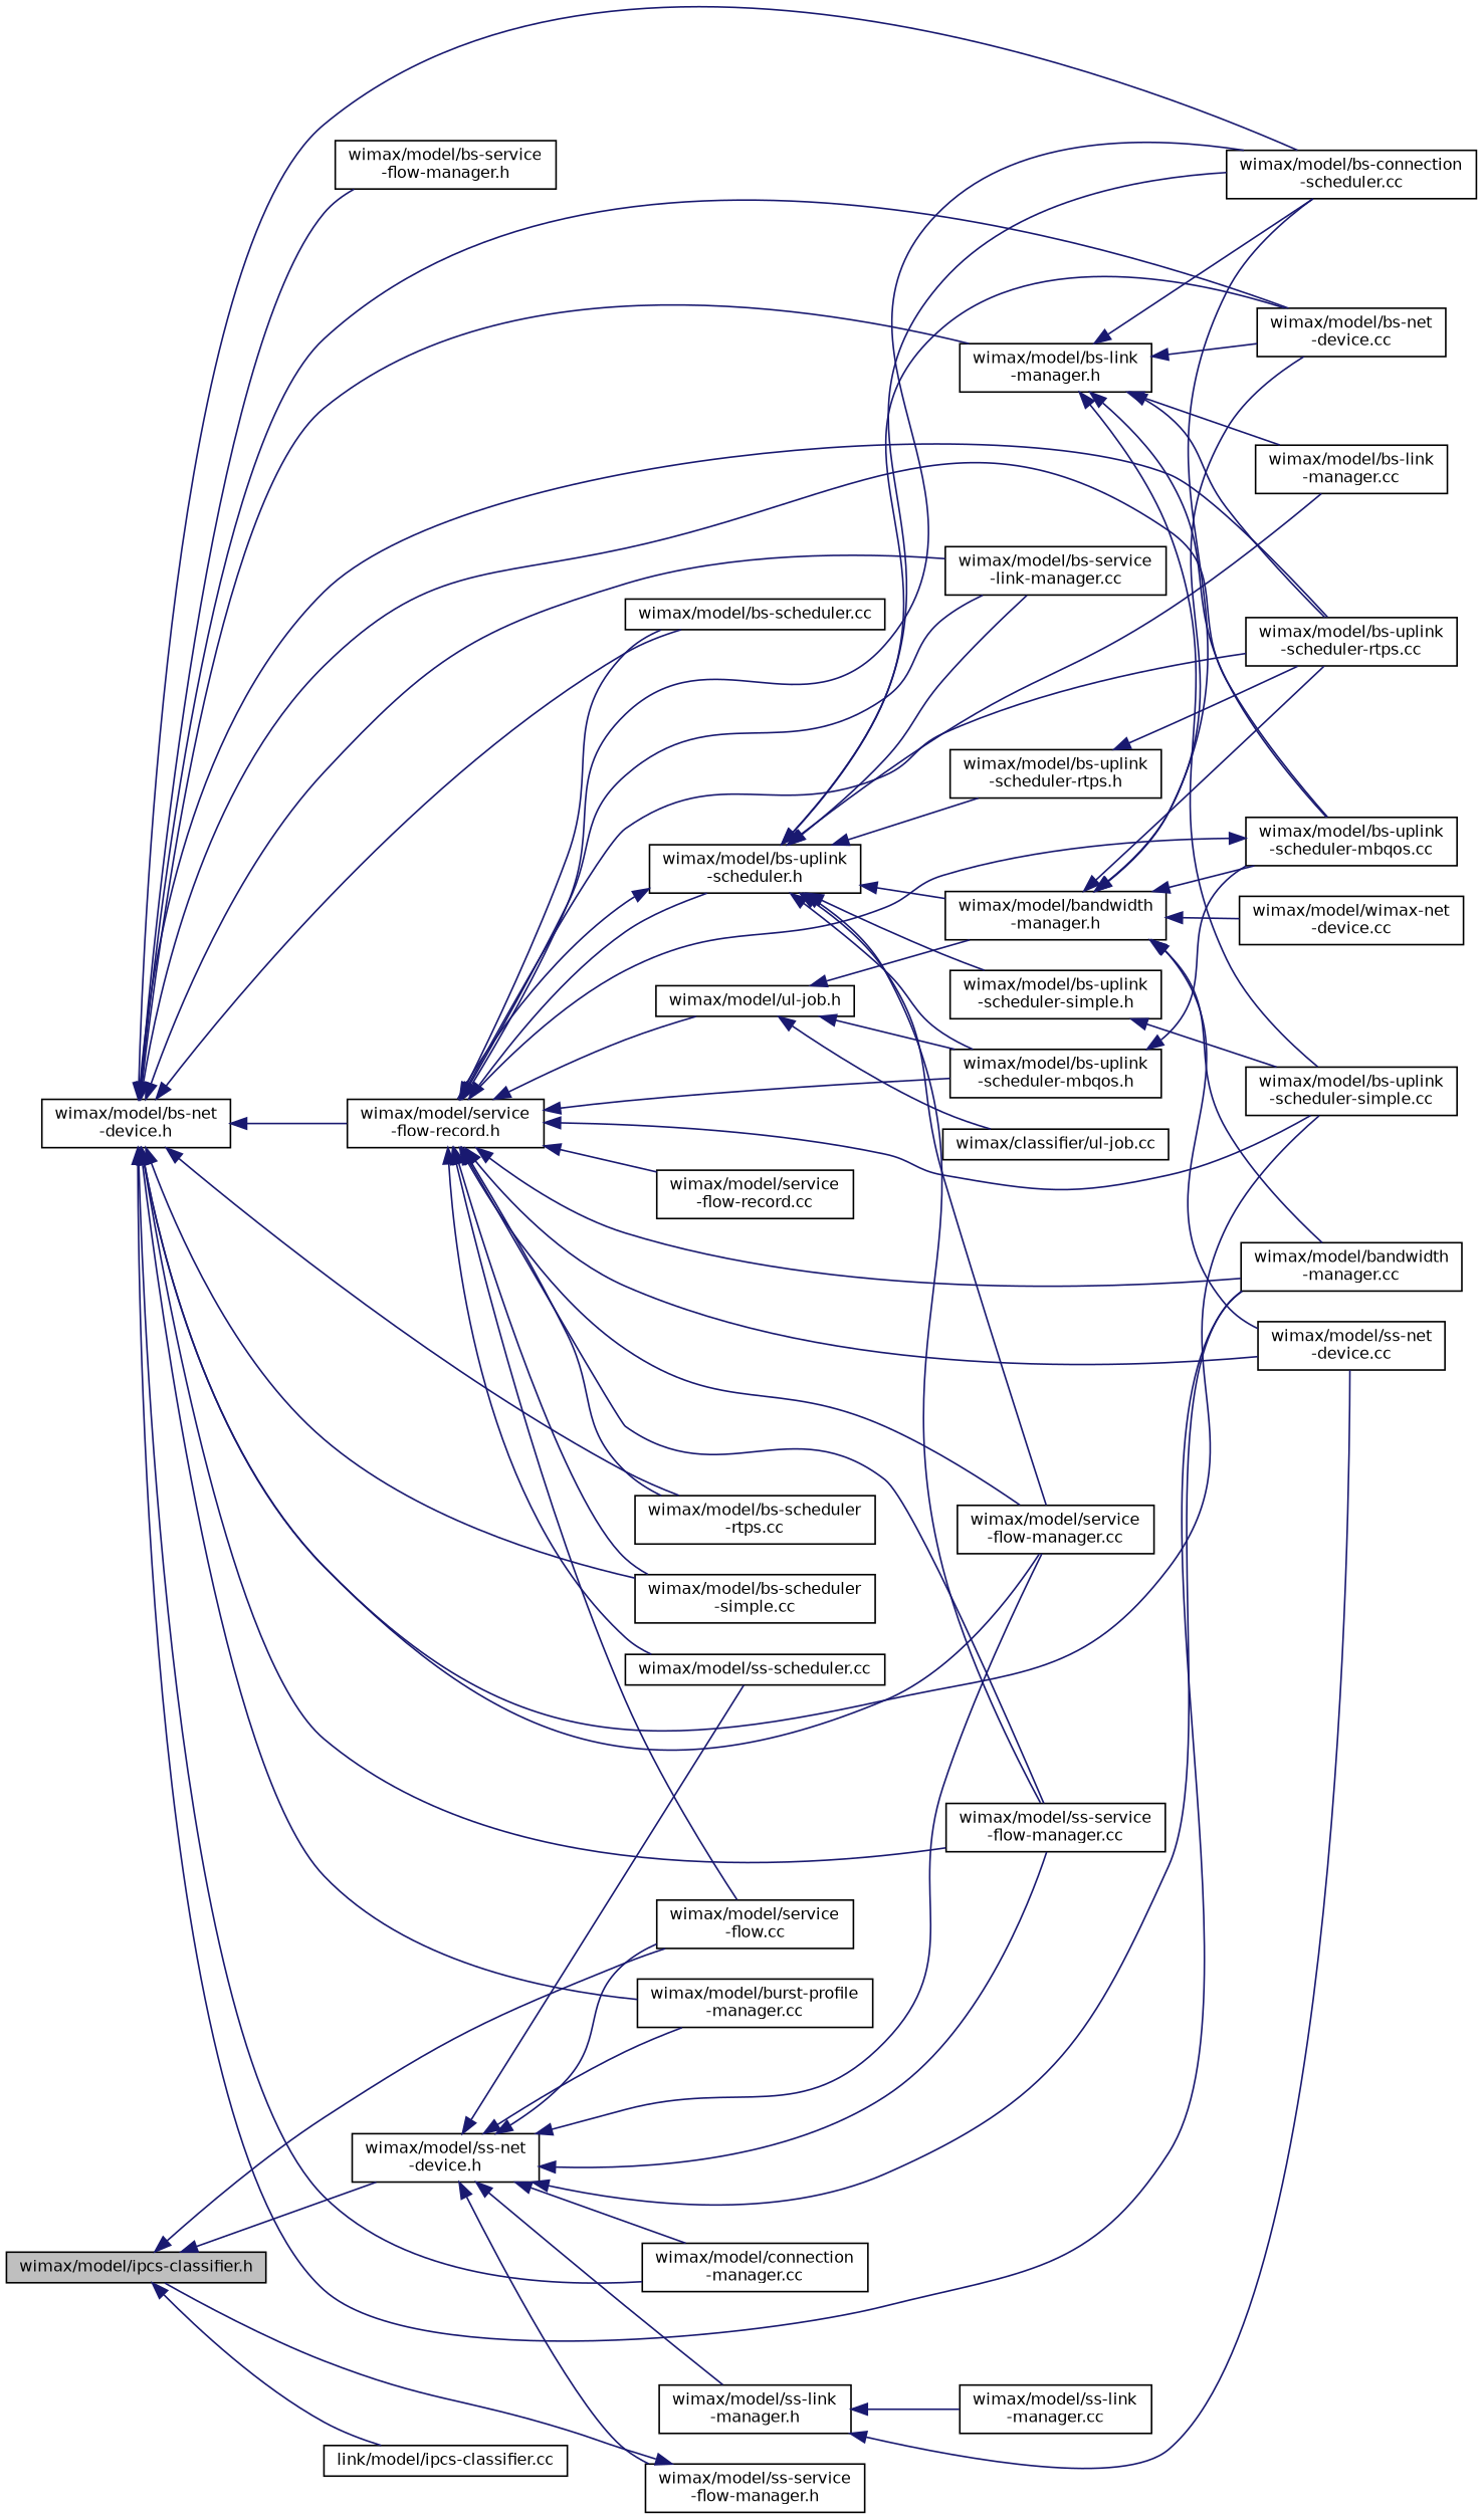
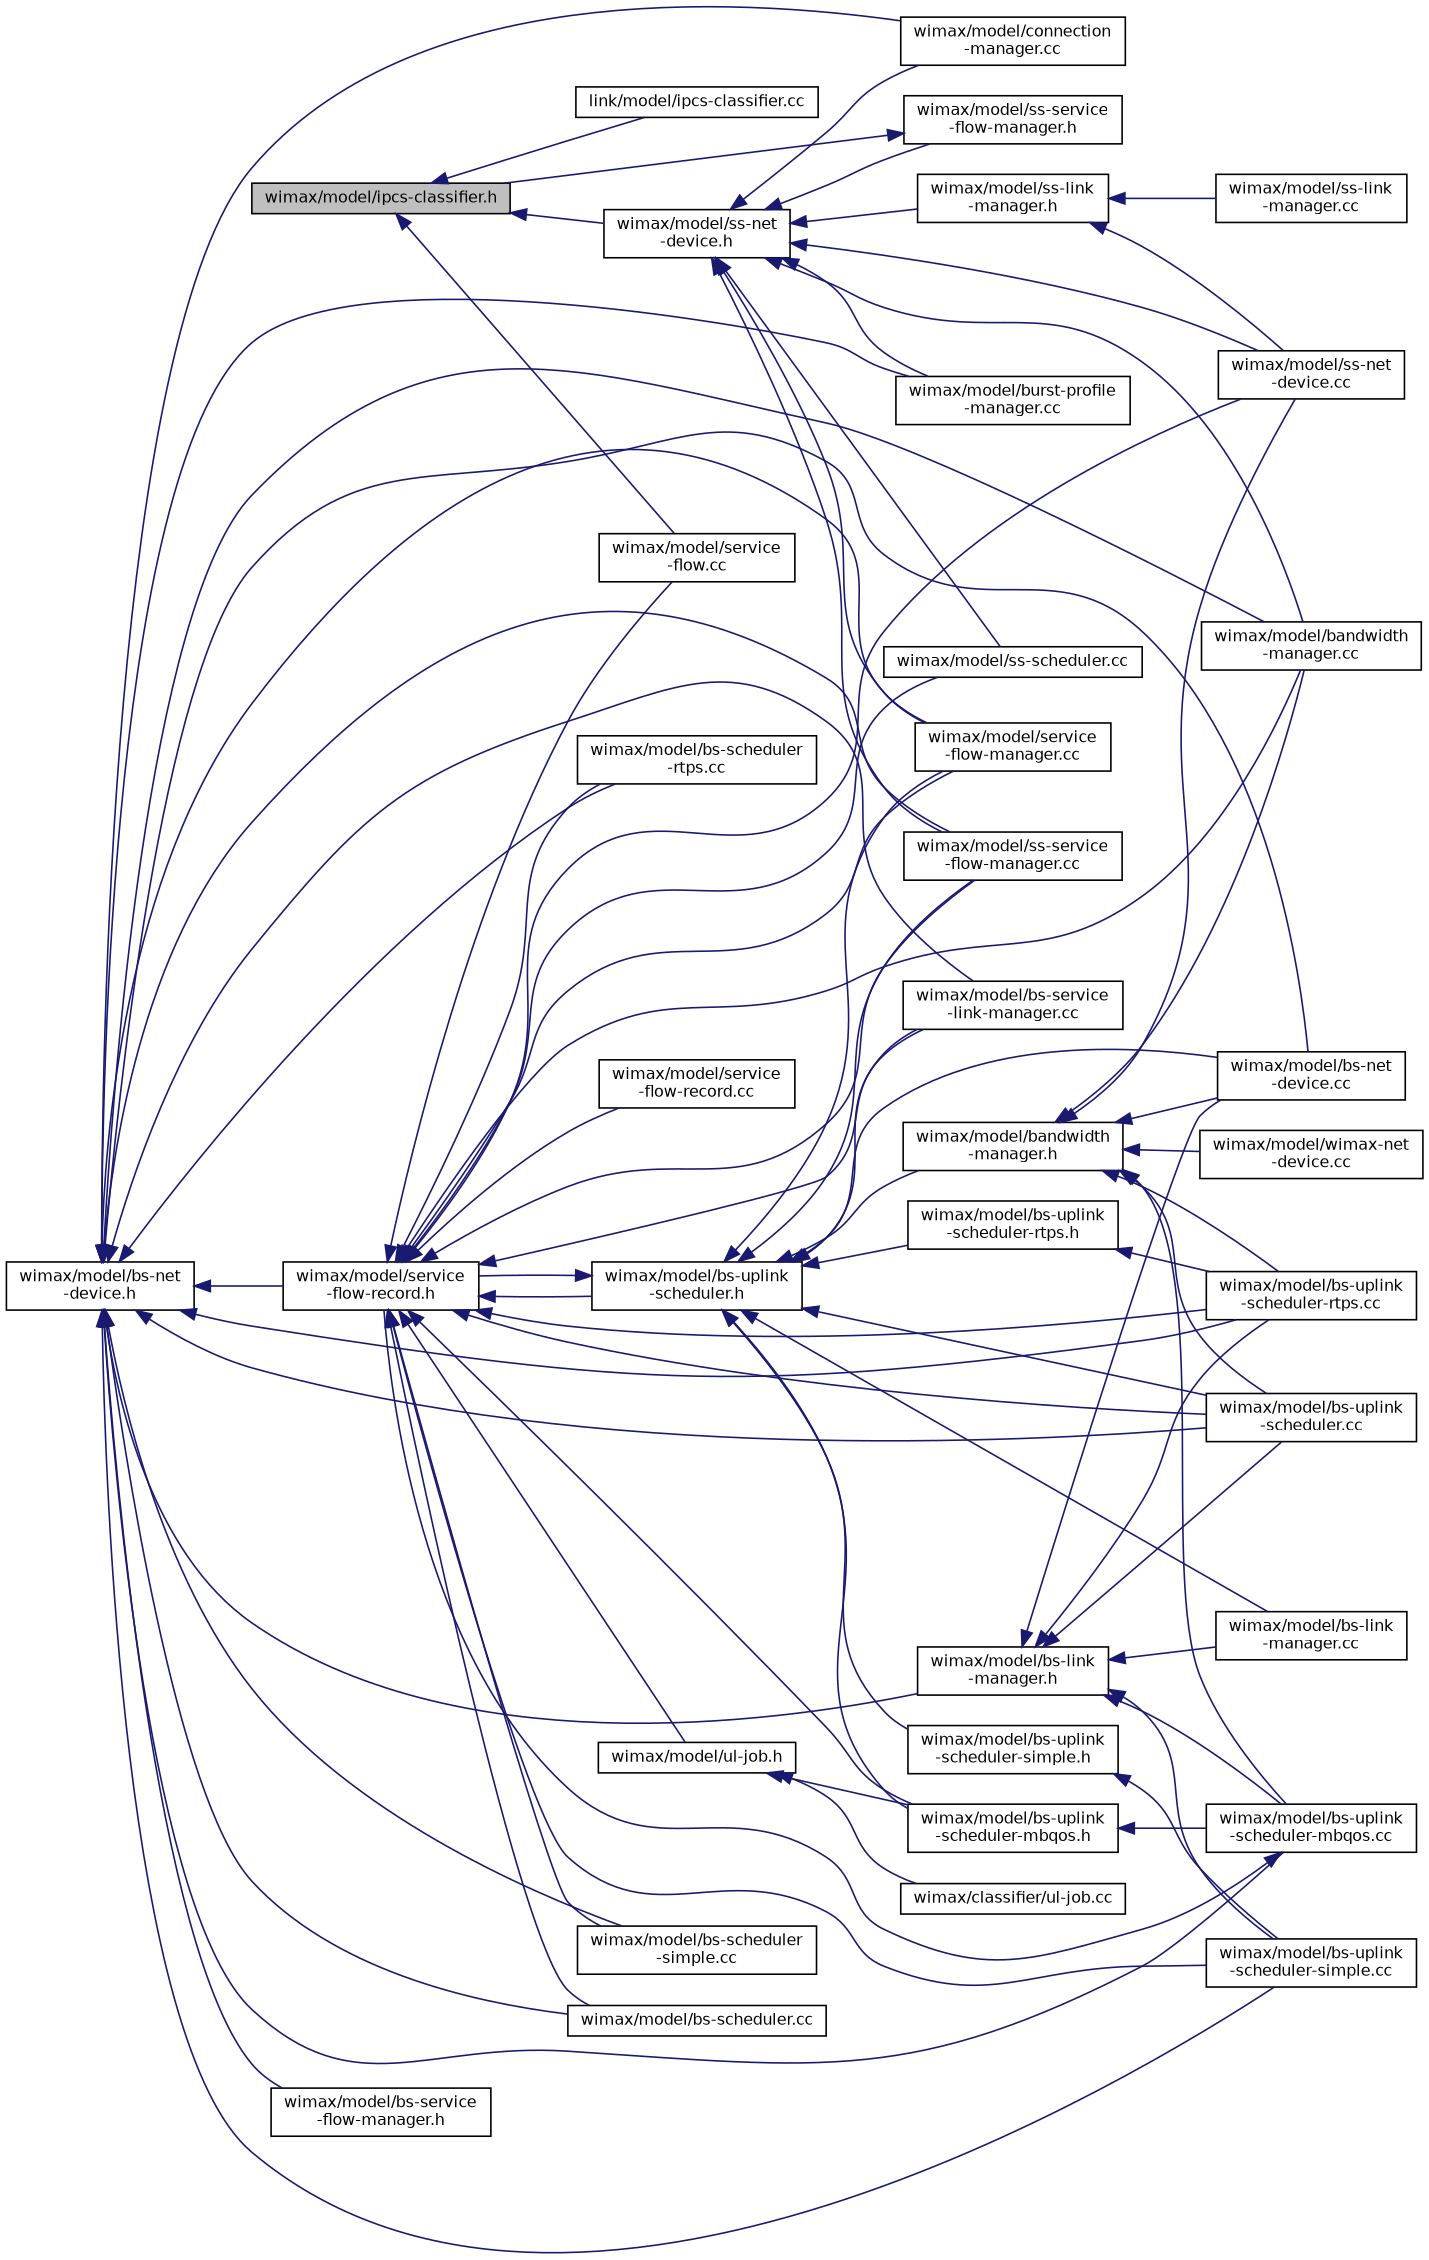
  digraph {
    rankdir=LR
    node [color=black fillcolor=white fontname=Helvetica fontsize=10 shape=record style=filled]
    edge [color=midnightblue dir=back fontname=Helvetica fontsize=10 labelfontname=Helvetica labelfontsize=10 style=solid]
    n1 [fillcolor=grey75 fontcolor=black height=0.2 label="wimax/model/ipcs-classifier.h" width=0.4]
    n2 [height=0.2 label="wimax/model/ss-net\l-device.h" width=0.4]
    n3 [height=0.2 label="link/model/ipcs-classifier.cc" width=0.4]
    n4 [height=0.2 label="wimax/model/service\l-flow.cc" width=0.4]
    n5 [height=0.2 label="wimax/model/bs-net\l-device.h" width=0.4]
    n6 [height=0.2 label="wimax/model/service\l-flow-record.h" width=0.4]
    n7 [height=0.2 label="wimax/model/bandwidth\l-manager.cc" width=0.4]
    n8 [height=0.2 label="wimax/model/bs-net\l-device.cc" width=0.4]
    n9 [height=0.2 label="wimax/model/bs-uplink\l-scheduler-mbqos.cc" width=0.4]
    n10 [height=0.2 label="wimax/model/bs-uplink\l-scheduler-rtps.cc" width=0.4]
    n11 [height=0.2 label="wimax/model/bs-uplink\l-scheduler-simple.cc" width=0.4]
-   n12 [height=0.2 label="wimax/model/bs-connection\l-scheduler.cc" width=0.4]
+   n12 [height=0.2 label="wimax/model/bs-uplink\l-scheduler.cc" width=0.4]
    n13 [height=0.2 label="wimax/model/bs-service\l-link-manager.cc" width=0.4]
    n14 [height=0.2 label="wimax/model/service\l-flow-manager.cc" width=0.4]
    n15 [height=0.2 label="wimax/model/ss-service\l-flow-manager.cc" width=0.4]
    n16 [height=0.2 label="wimax/model/bs-scheduler\l-rtps.cc" width=0.4]
    n17 [height=0.2 label="wimax/model/bs-scheduler\l-simple.cc" width=0.4]
    n18 [height=0.2 label="wimax/model/bs-scheduler.cc" width=0.4]
    n19 [height=0.2 label="wimax/model/bs-link\l-manager.h" width=0.4]
    n20 [height=0.2 label="wimax/model/bs-service\l-flow-manager.h" width=0.4]
    n21 [height=0.2 label="wimax/model/burst-profile\l-manager.cc" width=0.4]
    n22 [height=0.2 label="wimax/model/connection\l-manager.cc" width=0.4]
    n23 [height=0.2 label="wimax/model/ss-net\l-device.cc" width=0.4]
    n24 [height=0.2 label="wimax/model/ss-scheduler.cc" width=0.4]
    n25 [height=0.2 label="wimax/model/ss-service\l-flow-manager.h" width=0.4]
    n26 [height=0.2 label="wimax/model/ss-link\l-manager.h" width=0.4]
    n27 [height=0.2 label="wimax/model/ul-job.h" width=0.4]
    n28 [height=0.2 label="wimax/model/bs-uplink\l-scheduler-mbqos.h" width=0.4]
    n29 [height=0.2 label="wimax/model/bs-uplink\l-scheduler.h" width=0.4]
    n30 [height=0.2 label="wimax/model/service\l-flow-record.cc" width=0.4]
    n31 [height=0.2 label="wimax/model/bs-link\l-manager.cc" width=0.4]
    n32 [height=0.2 label="wimax/model/bandwidth\l-manager.h" width=0.4]
    n33 [height=0.2 label="wimax/classifier/ul-job.cc" width=0.4]
    n34 [height=0.2 label="wimax/model/bs-uplink\l-scheduler-rtps.h" width=0.4]
    n35 [height=0.2 label="wimax/model/bs-uplink\l-scheduler-simple.h" width=0.4]
    n36 [height=0.2 label="wimax/model/wimax-net\l-device.cc" width=0.4]
    n37 [height=0.2 label="wimax/model/ss-link\l-manager.cc" width=0.4]
    n1 -> n2
    n1 -> n3
    n1 -> n4
    n2 -> n7
    n2 -> n14
    n2 -> n15
    n2 -> n21
    n2 -> n22
-   n2 -> n4
+   n2 -> n23
    n2 -> n24
    n2 -> n25
    n2 -> n26
    n5 -> n6
    n5 -> n7
    n5 -> n8
    n5 -> n9
    n5 -> n10
    n5 -> n11
    n5 -> n12
    n5 -> n13
    n5 -> n14
    n5 -> n15
    n5 -> n16
    n5 -> n17
    n5 -> n18
    n5 -> n19
    n5 -> n20
    n5 -> n21
    n5 -> n22
    n6 -> n4
    n6 -> n7
    n6 -> n10
    n6 -> n11
    n6 -> n12
    n6 -> n13
    n6 -> n14
    n6 -> n15
    n6 -> n16
    n6 -> n17
    n6 -> n18
    n6 -> n23
    n6 -> n24
    n6 -> n27
    n6 -> n28
    n6 -> n29
    n6 -> n30
    n9 -> n6
    n19 -> n8
    n19 -> n9
    n19 -> n10
    n19 -> n11
    n19 -> n12
    n19 -> n31
    n25 -> n1
    n26 -> n23
    n26 -> n37
    n27 -> n28
-   n27 -> n32
    n27 -> n33
    n28 -> n9
    n29 -> n6
    n29 -> n8
    n29 -> n12
    n29 -> n13
    n29 -> n14
    n29 -> n15
    n29 -> n28
    n29 -> n31
    n29 -> n32
    n29 -> n34
    n29 -> n35
    n32 -> n7
    n32 -> n8
    n32 -> n9
    n32 -> n10
    n32 -> n12
    n32 -> n23
    n32 -> n36
    n34 -> n10
    n35 -> n11
  }
